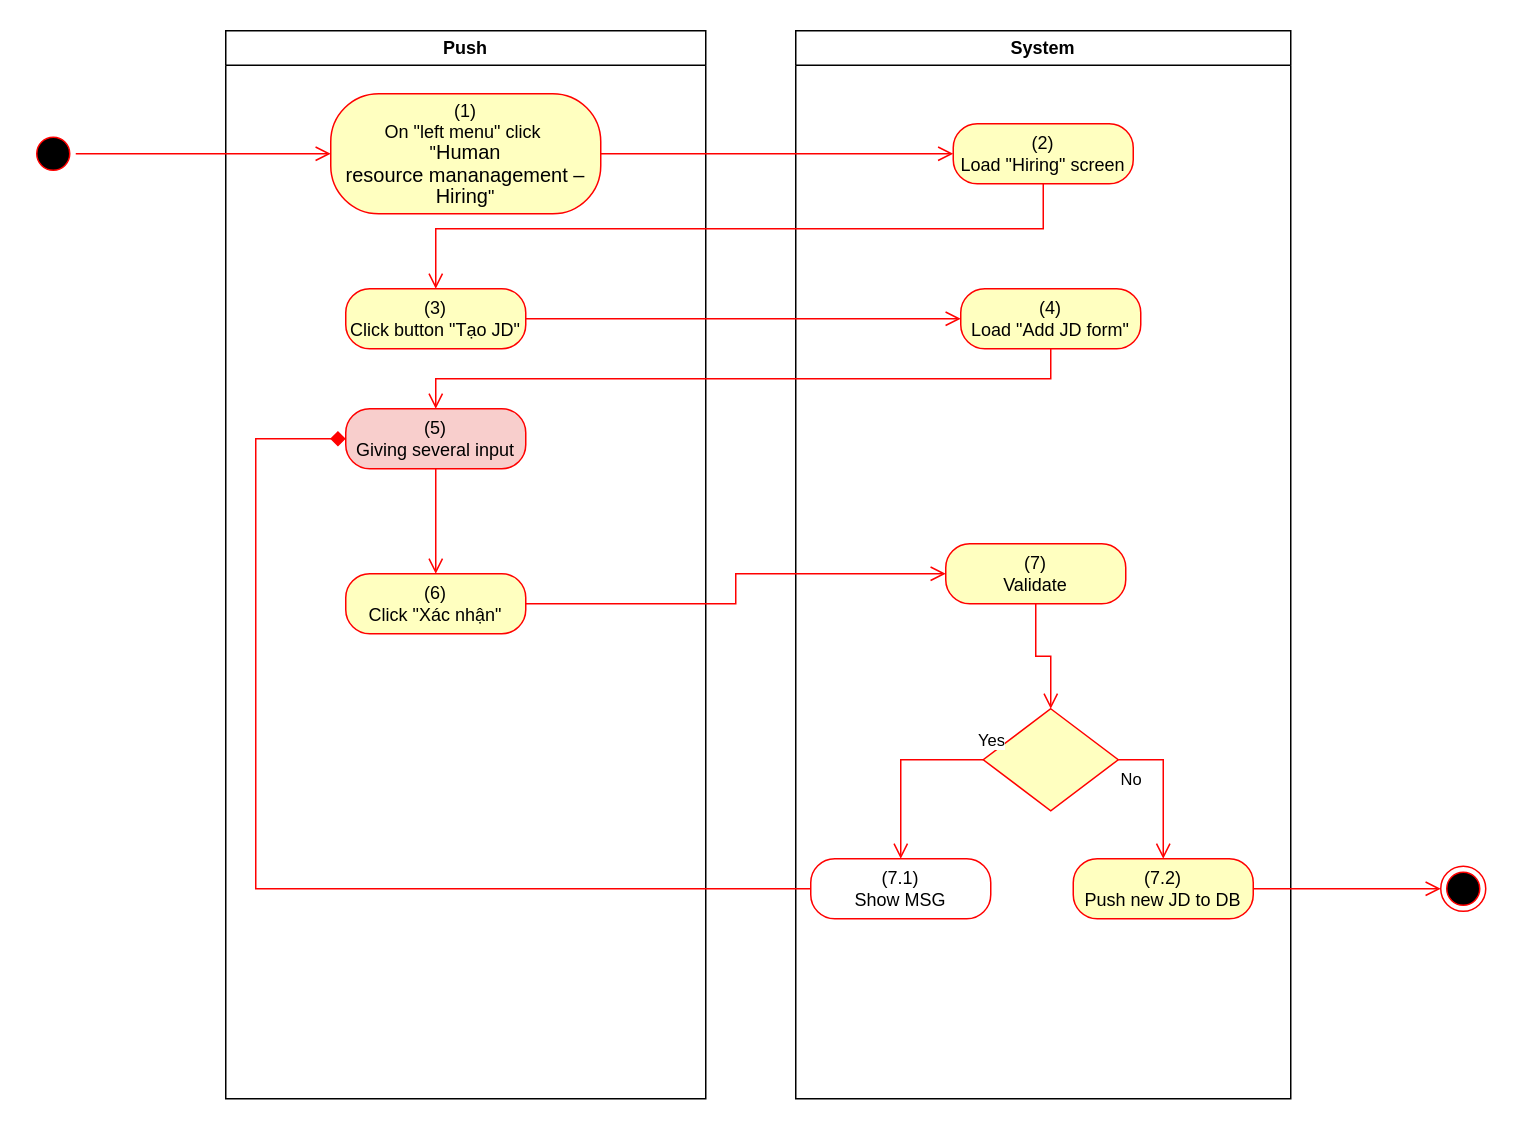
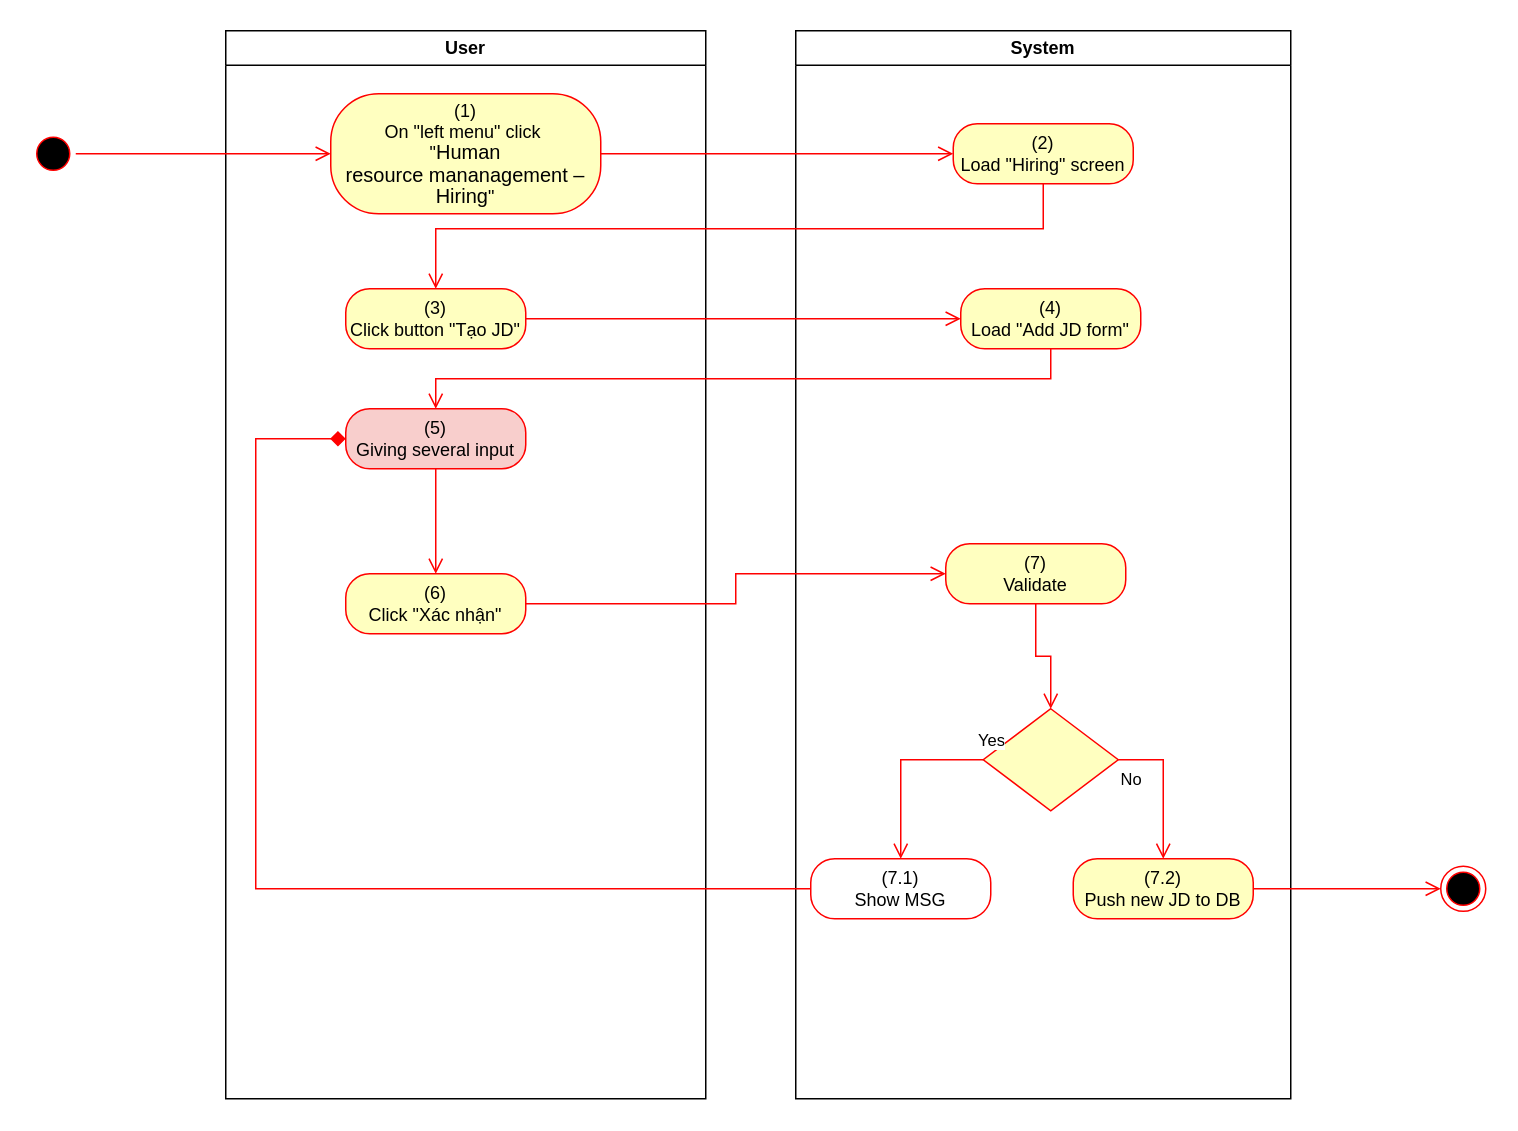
  <mxCell id="0" />
  <mxCell id="1" parent="0" />
- <mxCell id="2" value="Push" style="swimlane;whiteSpace=wrap" vertex="1" parent="1"><mxGeometry x="150" y="20" width="320" height="712" as="geometry"><mxRectangle x="120" y="128" width="60" height="23" as="alternateBounds" /></mxGeometry></mxCell>
+ <mxCell id="2" value="User" style="swimlane;whiteSpace=wrap" vertex="1" parent="1"><mxGeometry x="150" y="20" width="320" height="712" as="geometry"><mxRectangle x="120" y="128" width="60" height="23" as="alternateBounds" /></mxGeometry></mxCell>
  <mxCell id="3" value="(5)&lt;br&gt;Giving several input" style="rounded=1;whiteSpace=wrap;html=1;arcSize=40;fontColor=#000000;fillColor=#f8cecc;strokeColor=#ff0000;" vertex="1" parent="2"><mxGeometry x="80" y="252" width="120" height="40" as="geometry" /></mxCell>
  <mxCell id="4" value="" style="edgeStyle=orthogonalEdgeStyle;html=1;verticalAlign=bottom;endArrow=open;endSize=8;strokeColor=#ff0000;rounded=0;entryX=0.5;entryY=0;entryDx=0;entryDy=0;" edge="1" parent="2" source="3" target="5"><mxGeometry relative="1" as="geometry"><mxPoint x="140" y="335" as="targetPoint" /></mxGeometry></mxCell>
  <mxCell id="5" value="(6)&lt;br&gt;Click &quot;Xác nhận&quot;" style="rounded=1;whiteSpace=wrap;html=1;arcSize=40;fontColor=#000000;fillColor=#ffffc0;strokeColor=#ff0000;" vertex="1" parent="2"><mxGeometry x="80" y="362" width="120" height="40" as="geometry" /></mxCell>
  <mxCell id="6" value="&lt;span&gt;(1)&lt;/span&gt;&lt;br style=&quot;padding: 0px ; margin: 0px&quot;&gt;&lt;span&gt;On &quot;left menu&quot; click&amp;nbsp;&lt;/span&gt;&lt;br style=&quot;padding: 0px ; margin: 0px&quot;&gt;&lt;span&gt;&quot;&lt;/span&gt;&lt;span lang=&quot;EN-GB&quot; style=&quot;font-size: 10pt ; line-height: 107% ; font-family: &amp;#34;arial&amp;#34; , sans-serif&quot;&gt;Human&lt;br&gt;resource mananagement – Hiring&lt;/span&gt;&lt;span&gt;&quot;&lt;/span&gt;" style="rounded=1;whiteSpace=wrap;html=1;arcSize=40;fontColor=#000000;fillColor=#ffffc0;strokeColor=#ff0000;" vertex="1" parent="2"><mxGeometry x="70" y="42" width="180" height="80" as="geometry" /></mxCell>
  <mxCell id="7" value="(3)&lt;br&gt;Click button &quot;Tạo JD&quot;" style="rounded=1;whiteSpace=wrap;html=1;arcSize=40;fontColor=#000000;fillColor=#ffffc0;strokeColor=#ff0000;" vertex="1" parent="2"><mxGeometry x="80" y="172" width="120" height="40" as="geometry" /></mxCell>
  <mxCell id="8" value="System" style="swimlane;whiteSpace=wrap;startSize=23;" vertex="1" parent="1"><mxGeometry x="530" y="20" width="330" height="712" as="geometry" /></mxCell>
  <mxCell id="9" value="(2)&lt;br&gt;Load &quot;Hiring&quot; screen" style="rounded=1;whiteSpace=wrap;html=1;arcSize=40;fontColor=#000000;fillColor=#ffffc0;strokeColor=#ff0000;" vertex="1" parent="8"><mxGeometry x="105" y="62" width="120" height="40" as="geometry" /></mxCell>
  <mxCell id="10" value="(7)&lt;br&gt;Validate" style="rounded=1;whiteSpace=wrap;html=1;arcSize=40;fontColor=#000000;fillColor=#ffffc0;strokeColor=#ff0000;" vertex="1" parent="8"><mxGeometry x="100" y="342" width="120" height="40" as="geometry" /></mxCell>
  <mxCell id="11" value="" style="edgeStyle=orthogonalEdgeStyle;html=1;verticalAlign=bottom;endArrow=open;endSize=8;strokeColor=#ff0000;rounded=0;entryX=0.5;entryY=0;entryDx=0;entryDy=0;" edge="1" parent="8" source="10" target="12"><mxGeometry relative="1" as="geometry"><mxPoint x="165" y="442" as="targetPoint" /></mxGeometry></mxCell>
  <mxCell id="12" value="" style="rhombus;whiteSpace=wrap;html=1;fillColor=#ffffc0;strokeColor=#ff0000;" vertex="1" parent="8"><mxGeometry x="125" y="452" width="90" height="68" as="geometry" /></mxCell>
  <mxCell id="13" value="No" style="edgeStyle=orthogonalEdgeStyle;html=1;align=left;verticalAlign=top;endArrow=open;endSize=8;strokeColor=#ff0000;rounded=0;exitX=1;exitY=0.5;exitDx=0;exitDy=0;" edge="1" parent="8" source="12" target="14"><mxGeometry x="-1" relative="1" as="geometry"><mxPoint x="170" y="552" as="targetPoint" /></mxGeometry></mxCell>
  <mxCell id="14" value="(7.2)&lt;br&gt;Push new JD to DB" style="rounded=1;whiteSpace=wrap;html=1;arcSize=40;fontColor=#000000;fillColor=#ffffc0;strokeColor=#ff0000;" vertex="1" parent="8"><mxGeometry x="185" y="552" width="120" height="40" as="geometry" /></mxCell>
  <mxCell id="15" value="(7.1)&lt;br&gt;Show MSG" style="rounded=1;whiteSpace=wrap;html=1;arcSize=40;fontColor=#000000;fillColor=#ffffff;strokeColor=#ff0000;" vertex="1" parent="8"><mxGeometry x="10" y="552" width="120" height="40" as="geometry" /></mxCell>
  <mxCell id="16" value="Yes" style="edgeStyle=orthogonalEdgeStyle;html=1;align=left;verticalAlign=bottom;endArrow=open;endSize=8;strokeColor=#ff0000;rounded=0;entryX=0.5;entryY=0;entryDx=0;entryDy=0;" edge="1" parent="8" source="12" target="15"><mxGeometry x="-0.91" y="-4" relative="1" as="geometry"><mxPoint x="70" y="552" as="targetPoint" /><Array as="points"><mxPoint x="70" y="486" /></Array><mxPoint as="offset" /></mxGeometry></mxCell>
  <mxCell id="17" value="(4)&lt;br&gt;Load &quot;Add JD form&quot;" style="rounded=1;whiteSpace=wrap;html=1;arcSize=40;fontColor=#000000;fillColor=#ffffc0;strokeColor=#ff0000;" vertex="1" parent="8"><mxGeometry x="110" y="172" width="120" height="40" as="geometry" /></mxCell>
  <mxCell id="18" value="" style="ellipse;html=1;shape=startState;fillColor=#000000;strokeColor=#ff0000;" vertex="1" parent="1"><mxGeometry x="20" y="87" width="30" height="30" as="geometry" /></mxCell>
  <mxCell id="19" value="" style="edgeStyle=orthogonalEdgeStyle;html=1;verticalAlign=bottom;endArrow=open;endSize=8;strokeColor=#ff0000;rounded=0;entryX=0;entryY=0.5;entryDx=0;entryDy=0;" edge="1" parent="1" source="18" target="6"><mxGeometry relative="1" as="geometry"><mxPoint x="220" y="162.5" as="targetPoint" /></mxGeometry></mxCell>
  <mxCell id="20" value="" style="edgeStyle=orthogonalEdgeStyle;html=1;verticalAlign=bottom;endArrow=open;endSize=8;strokeColor=#ff0000;rounded=0;entryX=0;entryY=0.5;entryDx=0;entryDy=0;exitX=1;exitY=0.5;exitDx=0;exitDy=0;" edge="1" parent="1" source="6" target="9"><mxGeometry relative="1" as="geometry"><mxPoint x="610" y="163" as="targetPoint" /><mxPoint x="360" y="162.5" as="sourcePoint" /></mxGeometry></mxCell>
  <mxCell id="21" value="" style="edgeStyle=orthogonalEdgeStyle;html=1;verticalAlign=bottom;endArrow=open;endSize=8;strokeColor=#ff0000;rounded=0;entryX=0.5;entryY=0;entryDx=0;entryDy=0;" edge="1" parent="1" source="9" target="7"><mxGeometry relative="1" as="geometry"><mxPoint x="410" y="172" as="targetPoint" /><Array as="points"><mxPoint x="695" y="152" /><mxPoint x="290" y="152" /></Array></mxGeometry></mxCell>
  <mxCell id="22" value="" style="edgeStyle=orthogonalEdgeStyle;html=1;verticalAlign=bottom;endArrow=open;endSize=8;strokeColor=#ff0000;rounded=0;entryX=0;entryY=0.5;entryDx=0;entryDy=0;" edge="1" parent="1" source="5" target="10"><mxGeometry relative="1" as="geometry"><mxPoint x="290" y="462" as="targetPoint" /></mxGeometry></mxCell>
  <mxCell id="23" value="" style="ellipse;html=1;shape=endState;fillColor=#000000;strokeColor=#ff0000;" vertex="1" parent="1"><mxGeometry x="960" y="577" width="30" height="30" as="geometry" /></mxCell>
  <mxCell id="24" value="" style="edgeStyle=orthogonalEdgeStyle;html=1;verticalAlign=bottom;endArrow=open;endSize=8;strokeColor=#ff0000;rounded=0;exitX=1;exitY=0.5;exitDx=0;exitDy=0;entryX=0;entryY=0.5;entryDx=0;entryDy=0;" edge="1" parent="1" source="14" target="23"><mxGeometry relative="1" as="geometry"><mxPoint x="830" y="652" as="targetPoint" /><mxPoint x="860" y="677" as="sourcePoint" /></mxGeometry></mxCell>
  <mxCell id="25" value="" style="edgeStyle=orthogonalEdgeStyle;html=1;verticalAlign=bottom;endArrow=diamond;endSize=8;strokeColor=#ff0000;rounded=0;entryX=0;entryY=0.5;entryDx=0;entryDy=0;" edge="1" parent="1" source="15" target="3"><mxGeometry relative="1" as="geometry"><mxPoint x="600" y="672" as="targetPoint" /><Array as="points"><mxPoint x="170" y="592" /><mxPoint x="170" y="292" /></Array></mxGeometry></mxCell>
  <mxCell id="26" value="" style="edgeStyle=orthogonalEdgeStyle;html=1;verticalAlign=bottom;endArrow=open;endSize=8;strokeColor=#ff0000;rounded=0;" edge="1" source="7" parent="1" target="17"><mxGeometry relative="1" as="geometry"><mxPoint x="290" y="272" as="targetPoint" /></mxGeometry></mxCell>
  <mxCell id="27" value="" style="edgeStyle=orthogonalEdgeStyle;html=1;verticalAlign=bottom;endArrow=open;endSize=8;strokeColor=#ff0000;rounded=0;exitX=0.5;exitY=1;exitDx=0;exitDy=0;entryX=0.5;entryY=0;entryDx=0;entryDy=0;" edge="1" source="17" parent="1" target="3"><mxGeometry relative="1" as="geometry"><mxPoint x="430" y="382" as="targetPoint" /><mxPoint x="430" y="322" as="sourcePoint" /></mxGeometry></mxCell>
